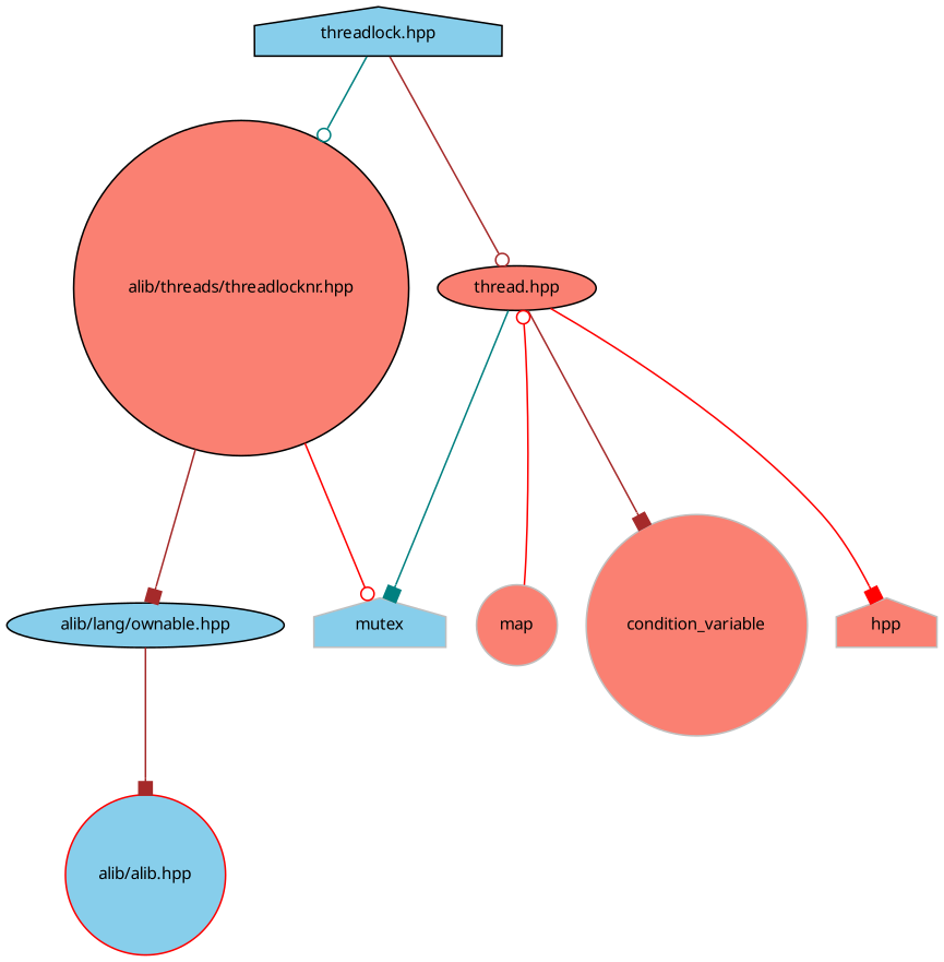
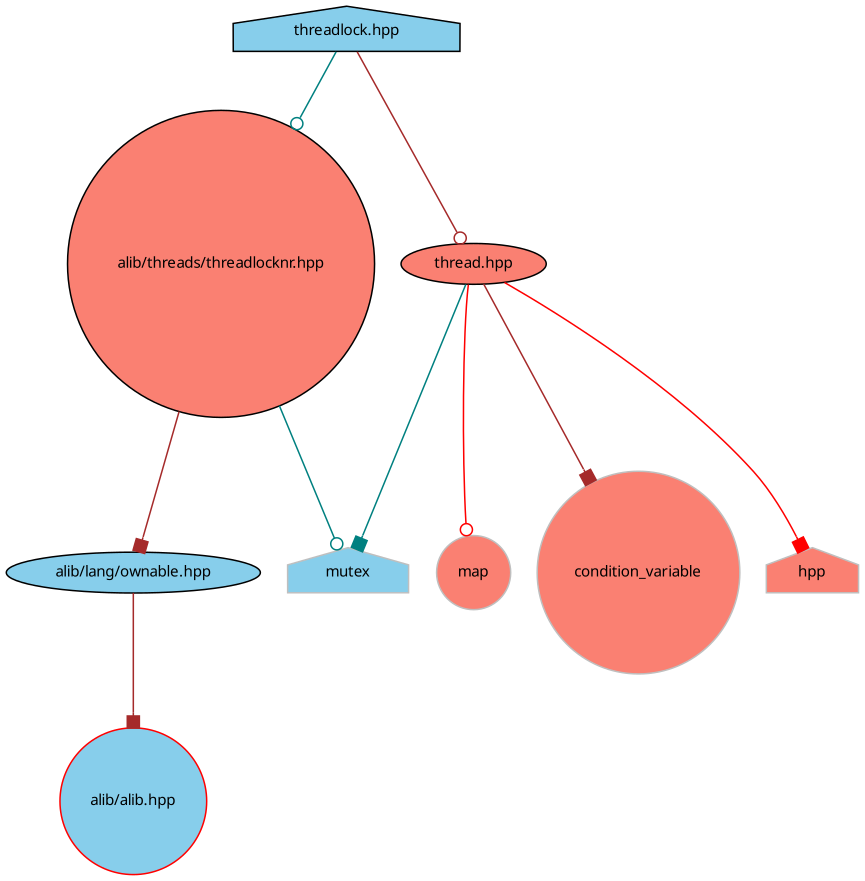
  digraph {
    fontname="Noto Sans"
    node [color=black fillcolor=salmon fontname="Noto Sans" fontsize=10 shape=circle style=filled]
    edge [arrowhead=box color=brown fontname="Noto Sans" fontsize=10 labelfontname=Helvetica labelfontsize=10 style=solid]
    n1 [fillcolor=skyblue fontcolor=black height=0.2 label="threadlock.hpp" shape=house width=0.4]
    n2 [height=0.2 label="alib/threads/threadlocknr.hpp" width=0.4]
    n3 [height=0.2 label="thread.hpp" shape=ellipse width=0.4]
    n4 [fillcolor=skyblue height=0.2 label="alib/lang/ownable.hpp" shape=ellipse width=0.4]
    n5 [color=grey75 fillcolor=skyblue height=0.2 label=mutex shape=house width=0.4]
    n6 [color=grey75 height=0.2 label=map width=0.4]
    n7 [color=grey75 height=0.2 label=condition_variable width=0.4]
    n8 [color=grey75 height=0.2 label=hpp shape=house width=0.4]
    n9 [color=red fillcolor=skyblue height=0.2 label="alib/alib.hpp" width=0.4]
    n1 -> n2 [arrowhead=odot color=teal]
    n1 -> n3 [arrowhead=odot]
    n2 -> n4
-   n2 -> n5 [arrowhead=odot color=red]
+   n2 -> n5 [arrowhead=odot color=teal]
    n3 -> n5 [color=teal]
-   n6 -> n3 [arrowhead=odot color=red]
+   n3 -> n6 [arrowhead=odot color=red]
    n3 -> n7
    n3 -> n8 [color=red]
    n4 -> n9
  }
